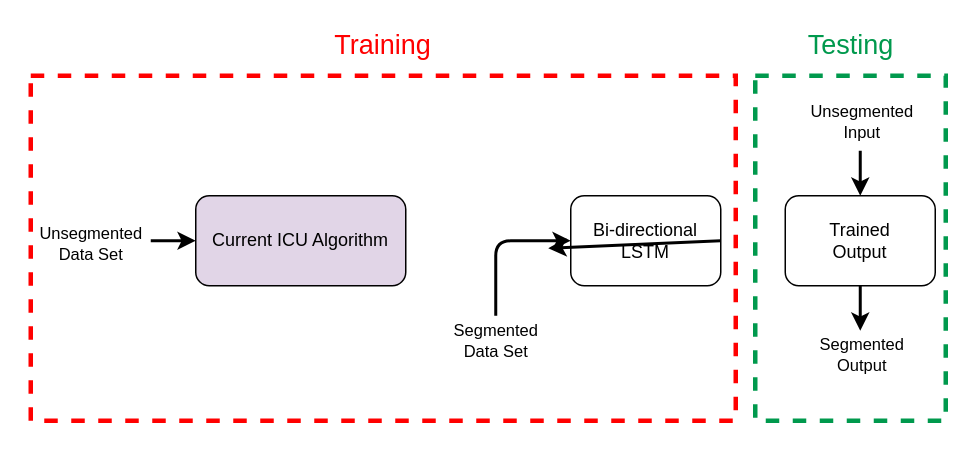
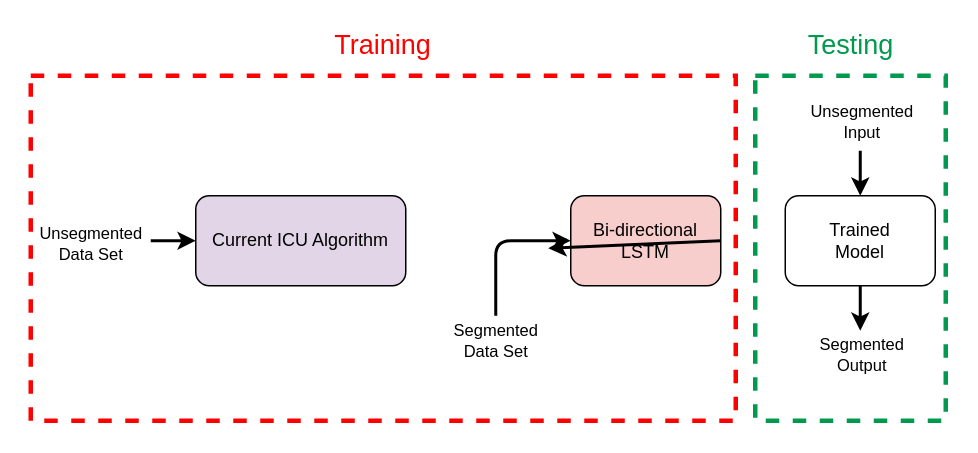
  <mxCell id="0" />
  <mxCell id="1" parent="0" />
  <mxCell id="2" value="" style="rounded=0;whiteSpace=wrap;html=1;strokeWidth=3;dashed=1;strokeColor=#00994D;" vertex="1" parent="1"><mxGeometry x="503" y="50" width="127" height="230" as="geometry" /></mxCell>
  <mxCell id="3" value="" style="rounded=0;whiteSpace=wrap;html=1;strokeWidth=3;dashed=1;strokeColor=#FF0000;" vertex="1" parent="1"><mxGeometry x="20" y="50" width="470" height="230" as="geometry" /></mxCell>
  <mxCell id="4" value="Current ICU Algorithm" style="rounded=1;whiteSpace=wrap;html=1;strokeWidth=1;fillColor=#e1d5e7;" vertex="1" parent="1"><mxGeometry x="130" y="130" width="140" height="60" as="geometry" /></mxCell>
- <mxCell id="5" value="Bi-directional LSTM" style="rounded=1;whiteSpace=wrap;html=1;strokeWidth=1;" vertex="1" parent="1"><mxGeometry x="380" y="130" width="100" height="60" as="geometry" /></mxCell>
- <mxCell id="6" value="Trained&lt;br&gt;Output" style="rounded=1;whiteSpace=wrap;html=1;strokeWidth=1;" vertex="1" parent="1"><mxGeometry x="523" y="130" width="100" height="60" as="geometry" /></mxCell>
+ <mxCell id="5" value="Bi-directional LSTM" style="rounded=1;whiteSpace=wrap;html=1;strokeWidth=1;fillColor=#f8cecc;" vertex="1" parent="1"><mxGeometry x="380" y="130" width="100" height="60" as="geometry" /></mxCell>
+ <mxCell id="6" value="Trained&lt;br&gt;Model" style="rounded=1;whiteSpace=wrap;html=1;strokeWidth=1;" vertex="1" parent="1"><mxGeometry x="523" y="130" width="100" height="60" as="geometry" /></mxCell>
  <mxCell id="7" value="" style="endArrow=classic;html=1;strokeWidth=2;" edge="1" parent="1"><mxGeometry width="50" height="50" relative="1" as="geometry"><mxPoint x="330" y="210" as="sourcePoint" /><mxPoint x="380" y="160" as="targetPoint" /><Array as="points"><mxPoint x="330" y="160" /></Array></mxGeometry></mxCell>
  <mxCell id="8" value="Segmented&lt;br&gt;Data Set" style="edgeLabel;html=1;align=center;verticalAlign=middle;resizable=0;points=[];" vertex="1" connectable="0" parent="1"><mxGeometry x="364.997" y="165" as="geometry"><mxPoint x="-35" y="61" as="offset" /></mxGeometry></mxCell>
  <mxCell id="9" value="" style="endArrow=classic;html=1;strokeWidth=2;entryX=0;entryY=0.5;entryDx=0;entryDy=0;" edge="1" parent="1" target="4"><mxGeometry width="50" height="50" relative="1" as="geometry"><mxPoint x="100" y="160" as="sourcePoint" /><mxPoint x="230" y="140" as="targetPoint" /></mxGeometry></mxCell>
  <mxCell id="10" value="Unsegmented&lt;br&gt;Data Set" style="edgeLabel;html=1;align=center;verticalAlign=middle;resizable=0;points=[];" vertex="1" connectable="0" parent="1"><mxGeometry x="94.997" y="100" as="geometry"><mxPoint x="-35" y="61" as="offset" /></mxGeometry></mxCell>
  <mxCell id="11" value="" style="endArrow=classic;html=1;strokeWidth=2;exitX=1;exitY=0.5;exitDx=0;exitDy=0;" edge="1" parent="1" source="5" target="8"><mxGeometry width="50" height="50" relative="1" as="geometry"><mxPoint x="340" y="140" as="sourcePoint" /><mxPoint x="390" y="90" as="targetPoint" /></mxGeometry></mxCell>
  <mxCell id="12" value="" style="endArrow=classic;html=1;strokeWidth=2;entryX=0.5;entryY=0;entryDx=0;entryDy=0;" edge="1" parent="1" target="6"><mxGeometry width="50" height="50" relative="1" as="geometry"><mxPoint x="573" y="100" as="sourcePoint" /><mxPoint x="383" y="90" as="targetPoint" /></mxGeometry></mxCell>
  <mxCell id="13" value="&lt;div style=&quot;text-align: center&quot;&gt;&lt;font face=&quot;helvetica&quot;&gt;&lt;span style=&quot;font-size: 11px ; background-color: rgb(255 , 255 , 255)&quot;&gt;Unsegmented Input&lt;/span&gt;&lt;/font&gt;&lt;/div&gt;" style="text;whiteSpace=wrap;html=1;" vertex="1" parent="1"><mxGeometry x="530.5" y="60" width="85" height="40" as="geometry" /></mxCell>
  <mxCell id="14" value="&lt;div style=&quot;text-align: center&quot;&gt;&lt;font face=&quot;helvetica&quot;&gt;&lt;span style=&quot;font-size: 11px ; background-color: rgb(255 , 255 , 255)&quot;&gt;Segmented Output&lt;/span&gt;&lt;/font&gt;&lt;/div&gt;" style="text;whiteSpace=wrap;html=1;" vertex="1" parent="1"><mxGeometry x="530.5" y="215" width="85" height="40" as="geometry" /></mxCell>
  <mxCell id="15" value="" style="endArrow=classic;html=1;strokeWidth=2;exitX=0.5;exitY=1;exitDx=0;exitDy=0;" edge="1" parent="1" source="6"><mxGeometry width="50" height="50" relative="1" as="geometry"><mxPoint x="572.58" y="200" as="sourcePoint" /><mxPoint x="573" y="220" as="targetPoint" /></mxGeometry></mxCell>
  <mxCell id="16" value="&lt;font color=&quot;#ff0000&quot; style=&quot;font-size: 18px&quot;&gt;Training&lt;/font&gt;" style="text;html=1;strokeColor=none;fillColor=none;align=center;verticalAlign=middle;whiteSpace=wrap;rounded=0;dashed=1;" vertex="1" parent="1"><mxGeometry x="235" y="20" width="40" height="20" as="geometry" /></mxCell>
  <mxCell id="17" value="&lt;font style=&quot;font-size: 18px&quot; color=&quot;#00994d&quot;&gt;Testing&lt;/font&gt;" style="text;html=1;strokeColor=none;fillColor=none;align=center;verticalAlign=middle;whiteSpace=wrap;rounded=0;dashed=1;" vertex="1" parent="1"><mxGeometry x="546.5" y="20" width="40" height="20" as="geometry" /></mxCell>
